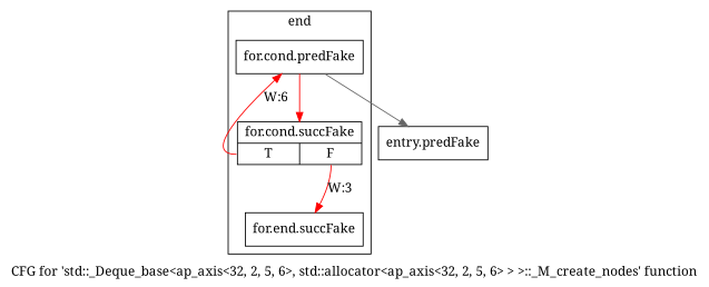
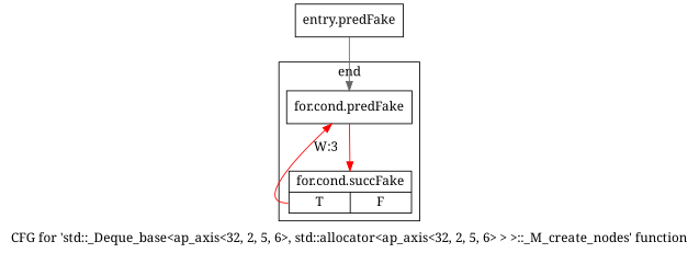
  digraph {
    fontname="Noto Serif"
    label="CFG for 'std::_Deque_base\<ap_axis\<32, 2, 5, 6\>, std::allocator\<ap_axis\<32, 2, 5, 6\> \> \>::_M_create_nodes' function"
    node [filename="/proj/xbuilds/2019.2_0816_1/installs/lin64/Vivado/HEAD/tps/lnx64/gcc-6.2.0/lib/gcc/x86_64-pc-linux-gnu/6.2.0/../../../../include/c++/6.2.0/bits/stl_deque.h" fontname="Noto Serif" linenumber=724 shape=record]
    edge [color=red filename="/proj/xbuilds/2019.2_0816_1/installs/lin64/Vivado/HEAD/tps/lnx64/gcc-6.2.0/lib/gcc/x86_64-pc-linux-gnu/6.2.0/../../../../include/c++/6.2.0/bits/stl_deque.h" fontname="Noto Serif"]
    n1 [label="{for.cond.predFake}"]
    n2 [label="{for.cond.succFake|{<s0>T|<s1>F}}"]
-   n3 [label="{for.end.succFake}" linenumber=732]
    n4 [label="{entry.predFake}" filename="" linenumber=""]
    subgraph cluster_1 {
      invocationtime=2
      label=end
      tripcount=2
      n1
      n2
-     n3
    }
    n1 -> n2
-   n2 -> n1 [label="W:6" tailport=s0]
-   n2 -> n3 [label="W:3" tailport=s1]
-   n1 -> n4 [color=gray40]
+   n2 -> n1 [label="W:3" tailport=s0]
+   n4 -> n1 [color=gray40]
  }
